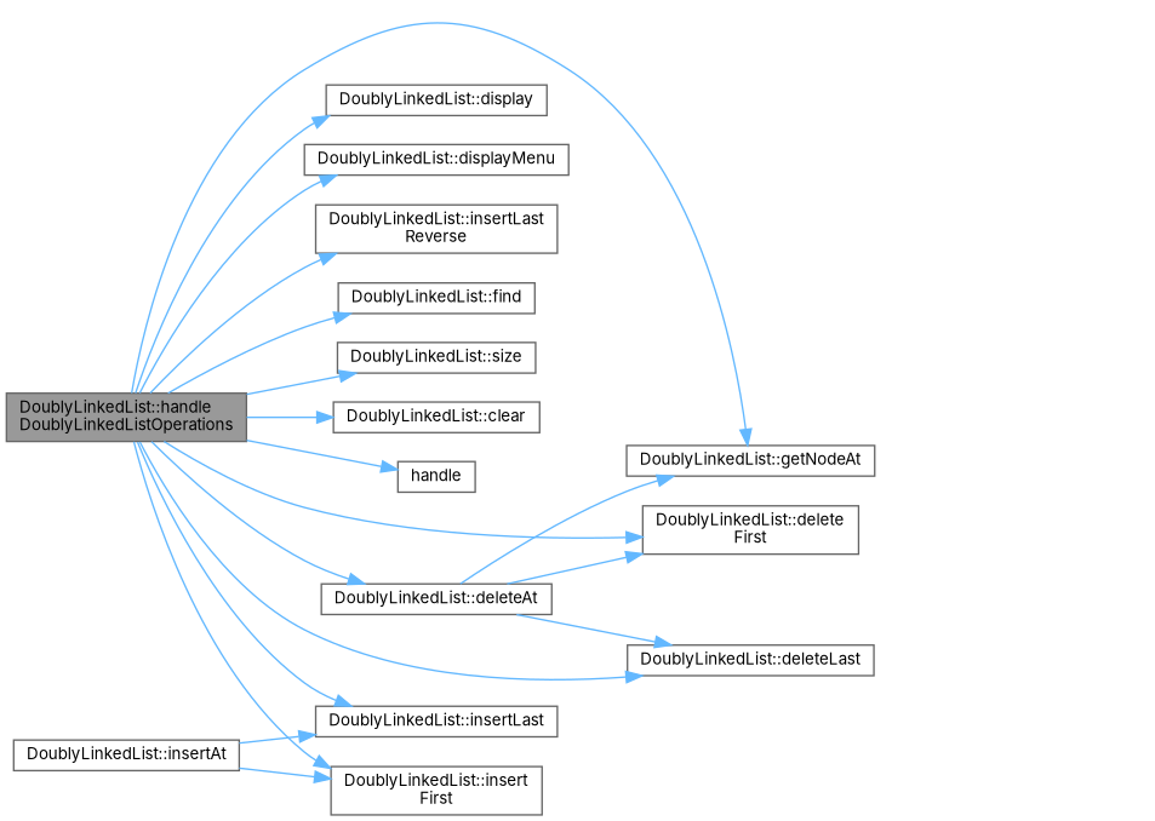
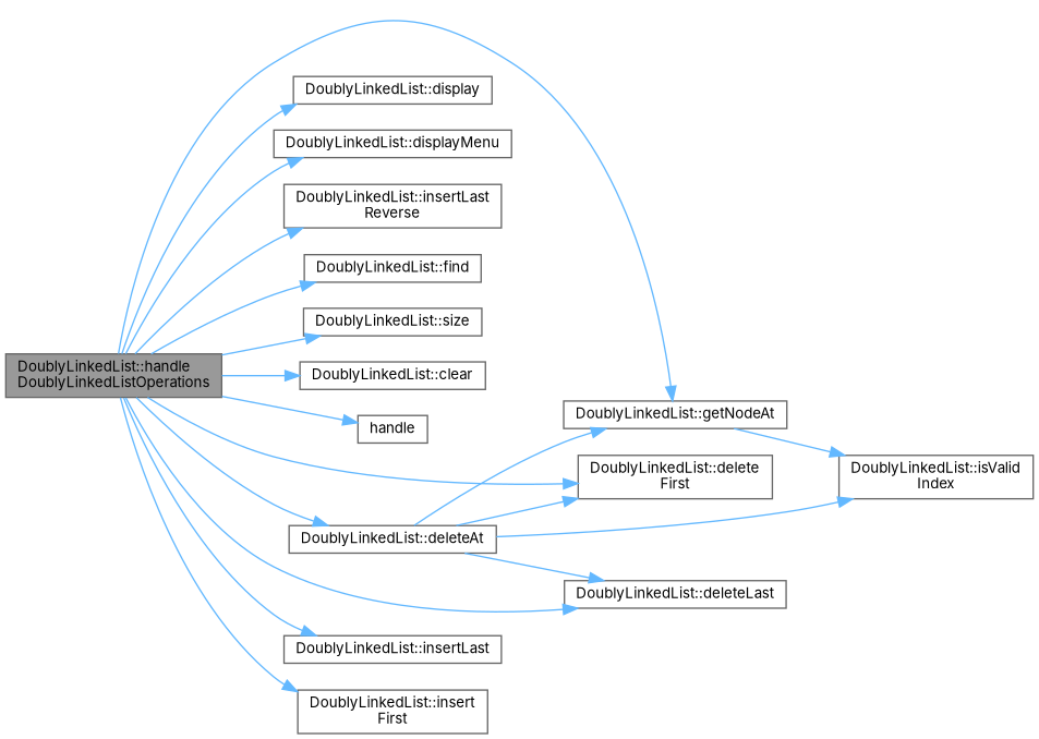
  digraph {
    fontname=Inter
    rankdir=LR
    node [color=grey40 fillcolor=white fontname=Inter fontsize=10 shape=box style=filled]
    edge [color=steelblue1 fontname=Inter fontsize=10 labelfontname=Helvetica labelfontsize=10 style=solid]
    n1 [color=gray40 fillcolor=grey60 fontcolor=black height=0.2 label="DoublyLinkedList::handle\lDoublyLinkedListOperations" width=0.4]
    n2 [height=0.2 label="DoublyLinkedList::clear" width=0.4]
    n3 [height=0.2 label=handle width=0.4]
    n4 [height=0.2 label="DoublyLinkedList::deleteAt" width=0.4]
    n5 [height=0.2 label="DoublyLinkedList::delete\lFirst" width=0.4]
    n6 [height=0.2 label="DoublyLinkedList::deleteLast" width=0.4]
    n7 [height=0.2 label="DoublyLinkedList::display" width=0.4]
    n8 [height=0.2 label="DoublyLinkedList::displayMenu" width=0.4]
    n9 [height=0.2 label="DoublyLinkedList::insertLast\lReverse" width=0.4]
    n10 [height=0.2 label="DoublyLinkedList::find" width=0.4]
    n11 [height=0.2 label="DoublyLinkedList::insert\lFirst" width=0.4]
    n12 [height=0.2 label="DoublyLinkedList::insertLast" width=0.4]
    n13 [height=0.2 label="DoublyLinkedList::size" width=0.4]
    n14 [height=0.2 label="DoublyLinkedList::getNodeAt" width=0.4]
-   n16 [height=0.2 label="DoublyLinkedList::insertAt" width=0.4]
+   n15 [height=0.2 label="DoublyLinkedList::isValid\lIndex" width=0.4]
    n1 -> n2
    n1 -> n3
    n1 -> n4
    n1 -> n5
    n1 -> n6
    n1 -> n7
    n1 -> n8
    n1 -> n9
    n1 -> n10
    n1 -> n11
    n1 -> n12
    n1 -> n13
    n1 -> n14
    n4 -> n5
    n4 -> n6
    n4 -> n14
-   n16 -> n11
-   n16 -> n12
+   n4 -> n15
+   n14 -> n15
  }
